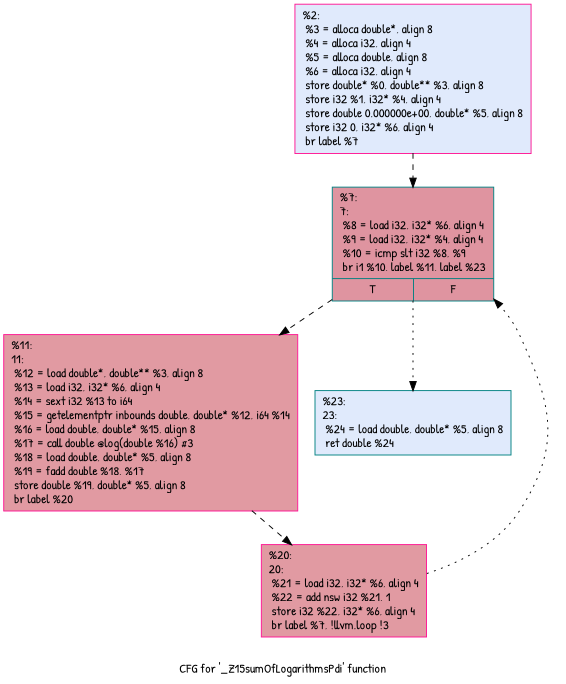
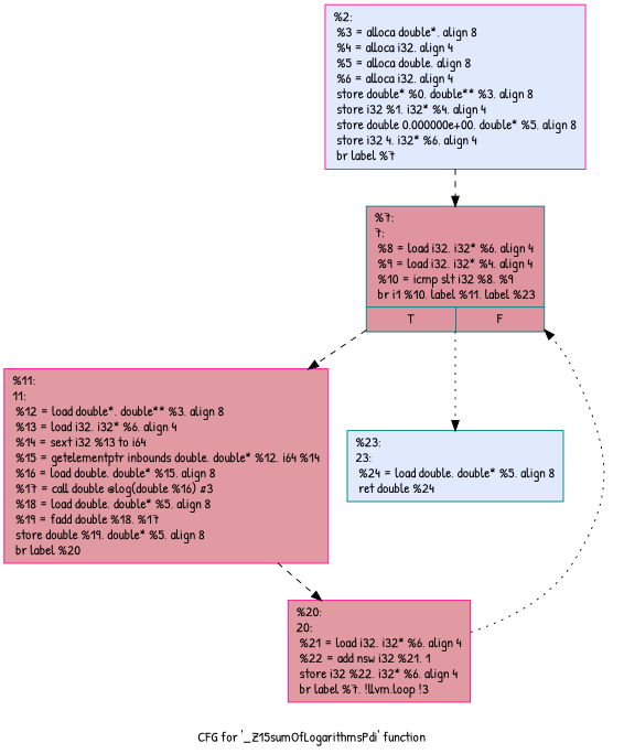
  digraph {
    label="CFG for '_Z15sumOfLogarithmsPdi' function"
    fontname="Patrick Hand"
    node [color=deeppink fillcolor="#b9d0f970" shape=record style=filled fontname="Patrick Hand"]
    edge [style=dashed fontname="Patrick Hand"]
-   n1 [label="{%2:\l  %3 = alloca double*, align 8\l  %4 = alloca i32, align 4\l  %5 = alloca double, align 8\l  %6 = alloca i32, align 4\l  store double* %0, double** %3, align 8\l  store i32 %1, i32* %4, align 4\l  store double 0.000000e+00, double* %5, align 8\l  store i32 0, i32* %6, align 4\l  br label %7\l}"]
+   n1 [label="{%2:\l  %3 = alloca double*, align 8\l  %4 = alloca i32, align 4\l  %5 = alloca double, align 8\l  %6 = alloca i32, align 4\l  store double* %0, double** %3, align 8\l  store i32 %1, i32* %4, align 4\l  store double 0.000000e+00, double* %5, align 8\l  store i32 4, i32* %6, align 4\l  br label %7\l}"]
    n2 [color=teal fillcolor="#b70d2870" label="{%7:\l7:                                                \l  %8 = load i32, i32* %6, align 4\l  %9 = load i32, i32* %4, align 4\l  %10 = icmp slt i32 %8, %9\l  br i1 %10, label %11, label %23\l|{<s0>T|<s1>F}}"]
    n3 [fillcolor="#bb1b2c70" label="{%11:\l11:                                               \l  %12 = load double*, double** %3, align 8\l  %13 = load i32, i32* %6, align 4\l  %14 = sext i32 %13 to i64\l  %15 = getelementptr inbounds double, double* %12, i64 %14\l  %16 = load double, double* %15, align 8\l  %17 = call double @log(double %16) #3\l  %18 = load double, double* %5, align 8\l  %19 = fadd double %18, %17\l  store double %19, double* %5, align 8\l  br label %20\l}"]
    n4 [color=teal label="{%23:\l23:                                               \l  %24 = load double, double* %5, align 8\l  ret double %24\l}"]
    n5 [fillcolor="#bb1b2c70" label="{%20:\l20:                                               \l  %21 = load i32, i32* %6, align 4\l  %22 = add nsw i32 %21, 1\l  store i32 %22, i32* %6, align 4\l  br label %7, !llvm.loop !3\l}"]
    n1 -> n2
    n2 -> n3
    n2 -> n4 [style=dotted]
    n3 -> n5
    n5 -> n2 [style=dotted]
  }
